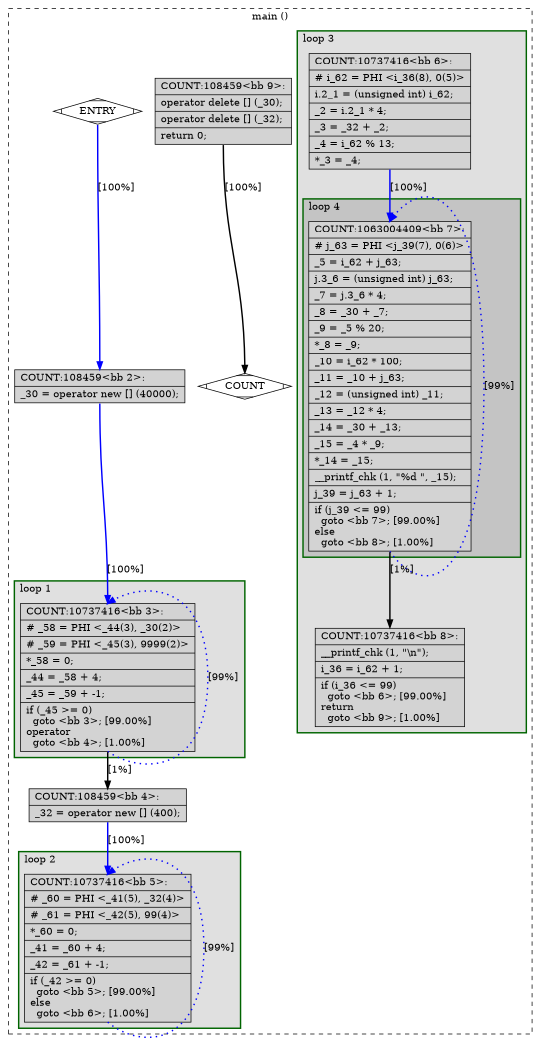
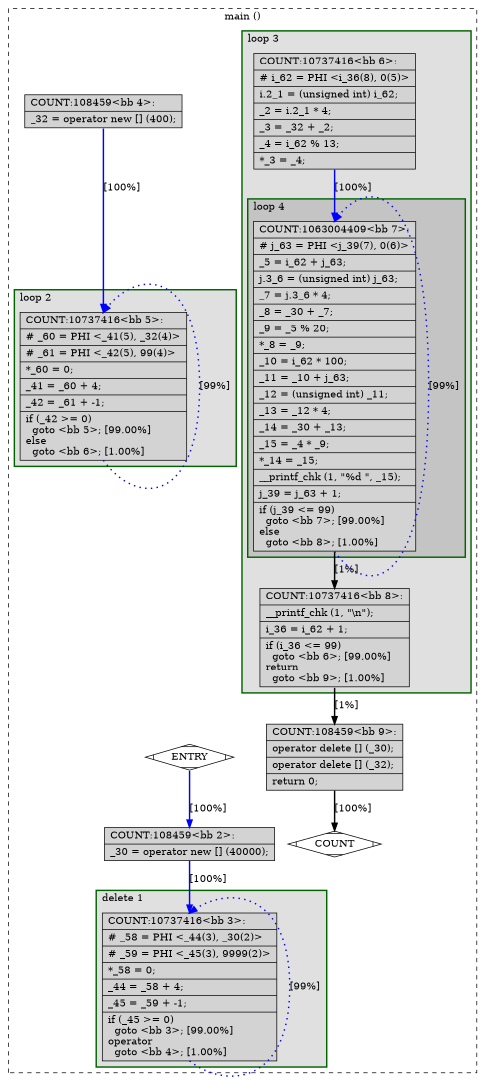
  digraph {
    node [fillcolor=lightgrey shape=record style=filled]
    edge [color=blue constraint=true headport=n style="solid,bold" tailport=s weight=10]
    n1 [label="{COUNT:1063004409\<bb\ 7\>:\l|#\ j_63\ =\ PHI\ \<j_39(7),\ 0(6)\>\l|_5\ =\ i_62\ +\ j_63;\l|j.3_6\ =\ (unsigned\ int)\ j_63;\l|_7\ =\ j.3_6\ *\ 4;\l|_8\ =\ _30\ +\ _7;\l|_9\ =\ _5\ %\ 20;\l|*_8\ =\ _9;\l|_10\ =\ i_62\ *\ 100;\l|_11\ =\ _10\ +\ j_63;\l|_12\ =\ (unsigned\ int)\ _11;\l|_13\ =\ _12\ *\ 4;\l|_14\ =\ _30\ +\ _13;\l|_15\ =\ _4\ *\ _9;\l|*_14\ =\ _15;\l|__printf_chk\ (1,\ \"%d\ \",\ _15);\l|j_39\ =\ j_63\ +\ 1;\l|if\ (j_39\ \<=\ 99)\l\ \ goto\ \<bb\ 7\>;\ [99.00%]\lelse\l\ \ goto\ \<bb\ 8\>;\ [1.00%]\l}"]
    n2 [label="{COUNT:10737416\<bb\ 6\>:\l|#\ i_62\ =\ PHI\ \<i_36(8),\ 0(5)\>\l|i.2_1\ =\ (unsigned\ int)\ i_62;\l|_2\ =\ i.2_1\ *\ 4;\l|_3\ =\ _32\ +\ _2;\l|_4\ =\ i_62\ %\ 13;\l|*_3\ =\ _4;\l}"]
    n3 [label="{COUNT:10737416\<bb\ 8\>:\l|__printf_chk\ (1,\ \"\\n\");\l|i_36\ =\ i_62\ +\ 1;\l|if\ (i_36\ \<=\ 99)\l\ \ goto\ \<bb\ 6\>;\ [99.00%]\lreturn\l\ \ goto\ \<bb\ 9\>;\ [1.00%]\l}"]
    n4 [label="{COUNT:10737416\<bb\ 5\>:\l|#\ _60\ =\ PHI\ \<_41(5),\ _32(4)\>\l|#\ _61\ =\ PHI\ \<_42(5),\ 99(4)\>\l|*_60\ =\ 0;\l|_41\ =\ _60\ +\ 4;\l|_42\ =\ _61\ +\ -1;\l|if\ (_42\ \>=\ 0)\l\ \ goto\ \<bb\ 5\>;\ [99.00%]\lelse\l\ \ goto\ \<bb\ 6\>;\ [1.00%]\l}"]
    n5 [label="{COUNT:10737416\<bb\ 3\>:\l|#\ _58\ =\ PHI\ \<_44(3),\ _30(2)\>\l|#\ _59\ =\ PHI\ \<_45(3),\ 9999(2)\>\l|*_58\ =\ 0;\l|_44\ =\ _58\ +\ 4;\l|_45\ =\ _59\ +\ -1;\l|if\ (_45\ \>=\ 0)\l\ \ goto\ \<bb\ 3\>;\ [99.00%]\loperator\l\ \ goto\ \<bb\ 4\>;\ [1.00%]\l}"]
    n6 [label="{COUNT:108459\<bb\ 9\>:\l|operator\ delete\ []\ (_30);\l|operator\ delete\ []\ (_32);\l|return\ 0;\l}"]
    n7 [label="{COUNT:108459\<bb\ 4\>:\l|_32\ =\ operator\ new\ []\ (400);\l}"]
    n8 [fillcolor=white label=ENTRY shape=Mdiamond]
    n9 [fillcolor=white label=COUNT shape=Mdiamond]
    n10 [label="{COUNT:108459\<bb\ 2\>:\l|_30\ =\ operator\ new\ []\ (40000);\l}"]
    subgraph cluster_1 {
      color=black
      label="main ()"
      style=dashed
      n6
      n7
      n8
      n9
      n10
      subgraph cluster_2 {
        color=darkgreen
        fillcolor=grey88
        label="loop 3"
        labeljust=l
        penwidth=2
        style=filled
        n2
        n3
        subgraph cluster_3 {
          color=darkgreen
          fillcolor=grey77
          label="loop 4"
          labeljust=l
          penwidth=2
          style=filled
          n1
        }
      }
      subgraph cluster_4 {
        color=darkgreen
        fillcolor=grey88
        label="loop 2"
        labeljust=l
        penwidth=2
        style=filled
        n4
      }
      subgraph cluster_5 {
        color=darkgreen
        fillcolor=grey88
-       label="loop 1"
+       label="delete 1"
        labeljust=l
        penwidth=2
        style=filled
        n5
      }
    }
    n1 -> n1 [constraint=false label="[99%]" style="dotted,bold"]
    n1 -> n3 [color=black label="[1%]"]
    n2 -> n1 [label="[100%]" weight=100]
+   n3 -> n6 [color=black label="[1%]"]
    n4 -> n4 [constraint=false label="[99%]" style="dotted,bold"]
    n5 -> n5 [constraint=false label="[99%]" style="dotted,bold"]
-   n5 -> n7 [color=black label="[1%]"]
    n6 -> n9 [color=black label="[100%]"]
    n7 -> n4 [label="[100%]" weight=100]
    n8 -> n9 [style=invis color="" weight=""]
    n8 -> n10 [label="[100%]" weight=100]
    n10 -> n5 [label="[100%]" weight=100]
  }
